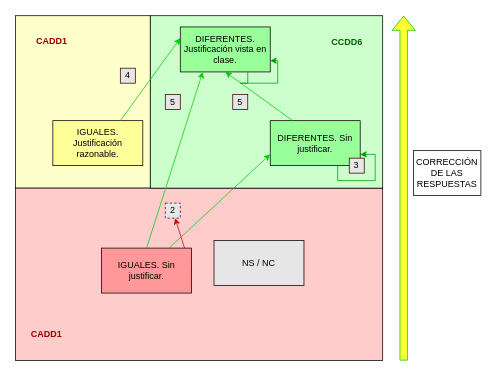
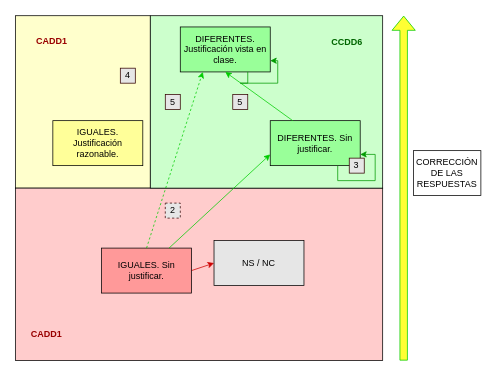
  <mxCell id="0" />
  <mxCell id="1" parent="0" />
  <mxCell id="2" value="" style="rounded=0;whiteSpace=wrap;html=1;fillColor=#FFFFCC;" parent="1" vertex="1"><mxGeometry x="20" y="20" width="180" height="230" as="geometry" /></mxCell>
  <mxCell id="3" value="" style="rounded=0;whiteSpace=wrap;html=1;fillColor=#FFCCCC;" parent="1" vertex="1"><mxGeometry x="20" y="250" width="490" height="230" as="geometry" /></mxCell>
  <mxCell id="4" value="" style="rounded=0;whiteSpace=wrap;html=1;fillColor=#CCFFCC;" parent="1" vertex="1"><mxGeometry x="200" y="20" width="310" height="230" as="geometry" /></mxCell>
- <mxCell id="5" style="edgeStyle=none;rounded=0;orthogonalLoop=1;jettySize=auto;html=1;strokeColor=#CC0000;exitX=1;exitY=0.5;exitDx=0;exitDy=0;" parent="1" source="7" target="9" edge="1"><mxGeometry relative="1" as="geometry"><mxPoint x="260" y="221.5" as="sourcePoint" /></mxGeometry></mxCell>
+ <mxCell id="5" style="edgeStyle=none;rounded=0;orthogonalLoop=1;jettySize=auto;html=1;entryX=0;entryY=0.5;entryDx=0;entryDy=0;strokeColor=#CC0000;exitX=1;exitY=0.5;exitDx=0;exitDy=0;" parent="1" source="7" target="16" edge="1"><mxGeometry relative="1" as="geometry"><mxPoint x="260" y="221.5" as="sourcePoint" /></mxGeometry></mxCell>
  <mxCell id="6" value="IGUALES. Justificación razonable." style="rounded=0;whiteSpace=wrap;html=1;fillColor=#FFFF99;" parent="1" vertex="1"><mxGeometry x="70" y="160" width="120" height="60" as="geometry" /></mxCell>
  <mxCell id="7" value="IGUALES. Sin justificar." style="rounded=0;whiteSpace=wrap;html=1;fillColor=#FF9999;" parent="1" vertex="1"><mxGeometry x="135" y="330" width="120" height="60" as="geometry" /></mxCell>
- <mxCell id="8" value="" style="endArrow=classic;html=1;rounded=0;entryX=0;entryY=0.25;entryDx=0;entryDy=0;exitX=0.75;exitY=0;exitDx=0;exitDy=0;strokeColor=#00CC00;" parent="1" source="6" target="18" edge="1"><mxGeometry width="50" height="50" relative="1" as="geometry"><mxPoint x="60" y="160" as="sourcePoint" /><mxPoint x="446" y="64.25" as="targetPoint" /></mxGeometry></mxCell>
  <mxCell id="9" value="2" style="rounded=0;whiteSpace=wrap;html=1;strokeColor=#330000;fillColor=#E6E6E6;dashed=1;" parent="1" vertex="1"><mxGeometry x="220" y="270" width="20" height="20" as="geometry" /></mxCell>
  <mxCell id="10" value="4" style="rounded=0;whiteSpace=wrap;html=1;strokeColor=#330000;fillColor=#E6E6E6;" parent="1" vertex="1"><mxGeometry x="160" y="90" width="20" height="20" as="geometry" /></mxCell>
  <mxCell id="11" value="&lt;span style=&quot;&quot; lang=&quot;ES&quot;&gt;&lt;b&gt;&lt;font color=&quot;#990000&quot;&gt;CADD1&lt;/font&gt;&lt;/b&gt;&lt;/span&gt;" style="text;whiteSpace=wrap;html=1;" parent="1" vertex="1"><mxGeometry x="46" y="40" width="41.65" height="29.18" as="geometry" /></mxCell>
  <mxCell id="12" value="&lt;span style=&quot;&quot; lang=&quot;ES&quot;&gt;&lt;b&gt;&lt;font color=&quot;#006600&quot;&gt;CCDD6&lt;br&gt;&lt;/font&gt;&lt;/b&gt;&lt;/span&gt;" style="text;whiteSpace=wrap;html=1;" parent="1" vertex="1"><mxGeometry x="440" y="41.08" width="45.41" height="27.03" as="geometry" /></mxCell>
  <mxCell id="13" value="&lt;span style=&quot;&quot; lang=&quot;ES&quot;&gt;&lt;b&gt;&lt;font color=&quot;#990000&quot;&gt;CADD1&lt;/font&gt;&lt;/b&gt;&lt;/span&gt;" style="text;whiteSpace=wrap;html=1;" parent="1" vertex="1"><mxGeometry x="39.17" y="430.82" width="41.65" height="29.18" as="geometry" /></mxCell>
  <mxCell id="14" value="" style="shape=flexArrow;endArrow=classic;html=1;rounded=0;strokeColor=#00CC00;fontColor=#006600;fillColor=#FFFF33;" parent="1" edge="1"><mxGeometry width="50" height="50" relative="1" as="geometry"><mxPoint x="538" y="480" as="sourcePoint" /><mxPoint x="538" y="20" as="targetPoint" /></mxGeometry></mxCell>
  <mxCell id="15" value="CORRECCIÓN DE LAS RESPUESTAS" style="rounded=0;whiteSpace=wrap;html=1;rotation=0;" parent="1" vertex="1"><mxGeometry x="551" y="200" width="90" height="60" as="geometry" /></mxCell>
  <mxCell id="16" value="NS / NC" style="rounded=0;whiteSpace=wrap;html=1;fillColor=#e6e6e6;" vertex="1" parent="1"><mxGeometry x="285" y="320" width="120" height="60" as="geometry" /></mxCell>
  <mxCell id="17" value="DIFERENTES. Sin justificar." style="rounded=0;whiteSpace=wrap;html=1;fillColor=#99FF99;" vertex="1" parent="1"><mxGeometry x="360" y="160" width="120" height="60" as="geometry" /></mxCell>
  <mxCell id="18" value="DIFERENTES. Justificación vista en clase." style="rounded=0;whiteSpace=wrap;html=1;fillColor=#99FF99;" vertex="1" parent="1"><mxGeometry x="240" y="35" width="120" height="60" as="geometry" /></mxCell>
- <mxCell id="19" value="" style="endArrow=classic;html=1;rounded=0;entryX=0.25;entryY=1;entryDx=0;entryDy=0;exitX=0.5;exitY=0;exitDx=0;exitDy=0;strokeColor=#00CC00;" edge="1" parent="1" source="7" target="18"><mxGeometry width="50" height="50" relative="1" as="geometry"><mxPoint x="180" y="242.5" as="sourcePoint" /><mxPoint x="270" y="137.5" as="targetPoint" /></mxGeometry></mxCell>
+ <mxCell id="19" value="" style="endArrow=classic;html=1;rounded=0;entryX=0.25;entryY=1;entryDx=0;entryDy=0;exitX=0.5;exitY=0;exitDx=0;exitDy=0;strokeColor=#00CC00;dashed=1;" edge="1" parent="1" source="7" target="18"><mxGeometry width="50" height="50" relative="1" as="geometry"><mxPoint x="180" y="242.5" as="sourcePoint" /><mxPoint x="270" y="137.5" as="targetPoint" /></mxGeometry></mxCell>
  <mxCell id="20" value="5" style="rounded=0;whiteSpace=wrap;html=1;strokeColor=#330000;fillColor=#E6E6E6;" vertex="1" parent="1"><mxGeometry x="220" y="125" width="20" height="20" as="geometry" /></mxCell>
  <mxCell id="21" value="" style="endArrow=classic;html=1;rounded=0;entryX=0;entryY=0.75;entryDx=0;entryDy=0;exitX=0.75;exitY=0;exitDx=0;exitDy=0;strokeColor=#00CC00;" edge="1" parent="1" source="7" target="17"><mxGeometry width="50" height="50" relative="1" as="geometry"><mxPoint x="180" y="330" as="sourcePoint" /><mxPoint x="270" y="110" as="targetPoint" /></mxGeometry></mxCell>
  <mxCell id="22" value="" style="endArrow=classic;html=1;rounded=0;entryX=0.5;entryY=1;entryDx=0;entryDy=0;exitX=0.25;exitY=0;exitDx=0;exitDy=0;strokeColor=#00CC00;" edge="1" parent="1" source="17" target="18"><mxGeometry width="50" height="50" relative="1" as="geometry"><mxPoint x="210" y="330" as="sourcePoint" /><mxPoint x="370" y="215" as="targetPoint" /></mxGeometry></mxCell>
  <mxCell id="23" value="5" style="rounded=0;whiteSpace=wrap;html=1;strokeColor=#330000;fillColor=#E6E6E6;" vertex="1" parent="1"><mxGeometry x="310" y="125" width="20" height="20" as="geometry" /></mxCell>
  <mxCell id="24" style="edgeStyle=orthogonalEdgeStyle;rounded=0;orthogonalLoop=1;jettySize=auto;html=1;exitX=0.75;exitY=1;exitDx=0;exitDy=0;entryX=1;entryY=0.75;entryDx=0;entryDy=0;fillColor=#00CC00;strokeColor=#009900;" edge="1" parent="1" source="17" target="17"><mxGeometry relative="1" as="geometry"><Array as="points"><mxPoint x="450" y="240" /><mxPoint x="500" y="240" /><mxPoint x="500" y="205" /></Array></mxGeometry></mxCell>
  <mxCell id="25" value="3" style="rounded=0;whiteSpace=wrap;html=1;strokeColor=#330000;fillColor=#E6E6E6;" vertex="1" parent="1"><mxGeometry x="465.41" y="210" width="20" height="20" as="geometry" /></mxCell>
  <mxCell id="26" style="edgeStyle=orthogonalEdgeStyle;rounded=0;orthogonalLoop=1;jettySize=auto;html=1;exitX=0.75;exitY=1;exitDx=0;exitDy=0;entryX=1;entryY=0.75;entryDx=0;entryDy=0;strokeColor=#009900;" edge="1" parent="1" source="18" target="18"><mxGeometry relative="1" as="geometry"><Array as="points"><mxPoint x="320" y="110" /><mxPoint x="370" y="110" /><mxPoint x="370" y="85" /></Array></mxGeometry></mxCell>
